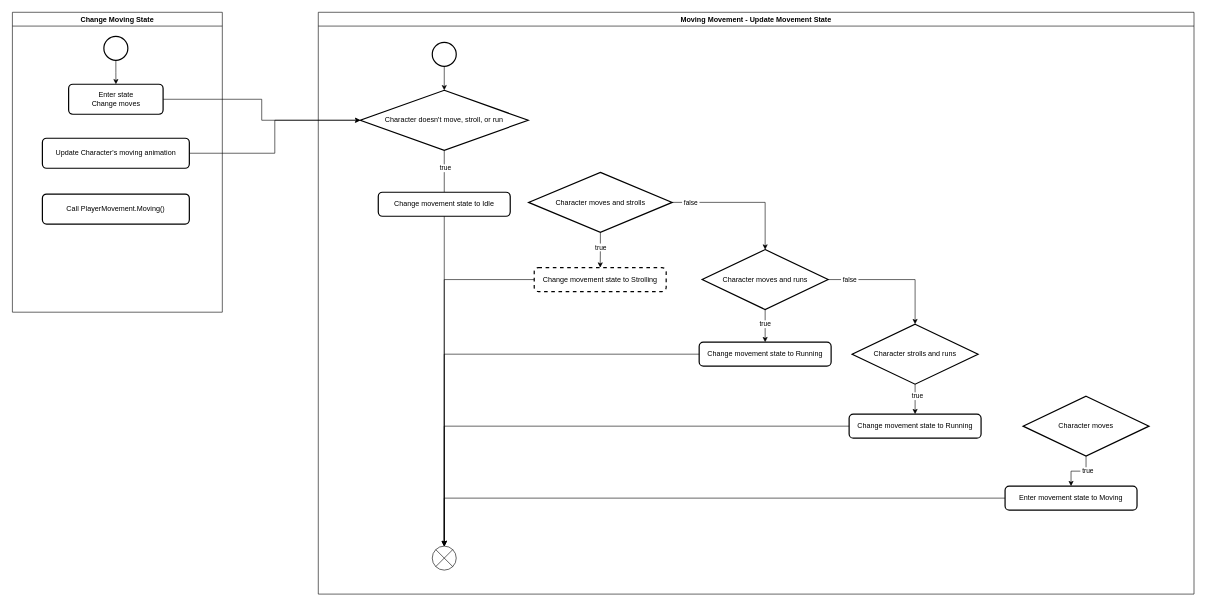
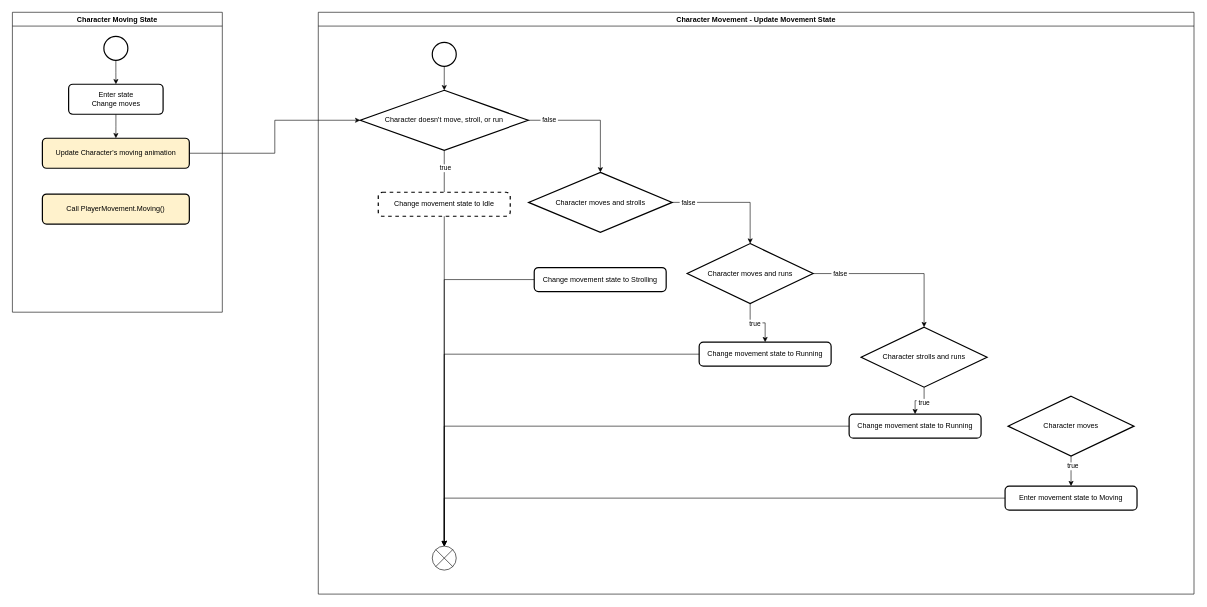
  <mxCell id="0" />
  <mxCell id="1" parent="0" />
- <mxCell id="2" value="Change Moving State" style="swimlane;whiteSpace=wrap;html=1;" parent="1" vertex="1"><mxGeometry x="20" y="20" width="350" height="500" as="geometry" /></mxCell>
+ <mxCell id="2" value="Character Moving State" style="swimlane;whiteSpace=wrap;html=1;" parent="1" vertex="1"><mxGeometry x="20" y="20" width="350" height="500" as="geometry" /></mxCell>
  <mxCell id="3" style="edgeStyle=orthogonalEdgeStyle;rounded=0;orthogonalLoop=1;jettySize=auto;html=1;" parent="2" source="4" target="6" edge="1"><mxGeometry relative="1" as="geometry" /></mxCell>
  <mxCell id="4" value="" style="strokeWidth=2;html=1;shape=mxgraph.flowchart.start_2;whiteSpace=wrap;" parent="2" vertex="1"><mxGeometry x="152.5" y="40" width="40" height="40" as="geometry" /></mxCell>
- <mxCell id="5" style="edgeStyle=orthogonalEdgeStyle;rounded=0;orthogonalLoop=1;jettySize=auto;html=1;" parent="2" source="6" target="17" edge="1"><mxGeometry relative="1" as="geometry" /></mxCell>
+ <mxCell id="5" style="edgeStyle=orthogonalEdgeStyle;rounded=0;orthogonalLoop=1;jettySize=auto;html=1;" parent="2" source="6" target="8" edge="1"><mxGeometry relative="1" as="geometry" /></mxCell>
  <mxCell id="6" value="Enter state&lt;div&gt;Change moves&lt;/div&gt;" style="rounded=1;whiteSpace=wrap;html=1;absoluteArcSize=1;arcSize=14;strokeWidth=2;" parent="2" vertex="1"><mxGeometry x="93.75" y="120" width="157.5" height="50" as="geometry" /></mxCell>
  <mxCell id="7" value="" style="edgeStyle=orthogonalEdgeStyle;rounded=0;orthogonalLoop=1;jettySize=auto;html=1;" parent="2" source="8" target="17" edge="1"><mxGeometry relative="1" as="geometry" /></mxCell>
- <mxCell id="8" value="Update Character's moving animation" style="rounded=1;whiteSpace=wrap;html=1;absoluteArcSize=1;arcSize=14;strokeWidth=2;" parent="2" vertex="1"><mxGeometry x="50" y="210" width="245" height="50" as="geometry" /></mxCell>
- <mxCell id="9" value="Call PlayerMovement.Moving()" style="rounded=1;whiteSpace=wrap;html=1;absoluteArcSize=1;arcSize=14;strokeWidth=2;" parent="2" vertex="1"><mxGeometry x="50" y="303" width="245" height="50" as="geometry" /></mxCell>
- <mxCell id="10" value="Moving Movement - Update Movement State" style="swimlane;whiteSpace=wrap;html=1;" vertex="1" parent="1"><mxGeometry x="530" y="20" width="1460" height="970" as="geometry" /></mxCell>
+ <mxCell id="8" value="Update Character's moving animation" style="rounded=1;whiteSpace=wrap;html=1;absoluteArcSize=1;arcSize=14;strokeWidth=2;fillColor=#fff2cc;" parent="2" vertex="1"><mxGeometry x="50" y="210" width="245" height="50" as="geometry" /></mxCell>
+ <mxCell id="9" value="Call PlayerMovement.Moving()" style="rounded=1;whiteSpace=wrap;html=1;absoluteArcSize=1;arcSize=14;strokeWidth=2;fillColor=#fff2cc;" parent="2" vertex="1"><mxGeometry x="50" y="303" width="245" height="50" as="geometry" /></mxCell>
+ <mxCell id="10" value="Character Movement - Update Movement State" style="swimlane;whiteSpace=wrap;html=1;" vertex="1" parent="1"><mxGeometry x="530" y="20" width="1460" height="970" as="geometry" /></mxCell>
  <mxCell id="11" style="edgeStyle=orthogonalEdgeStyle;rounded=0;orthogonalLoop=1;jettySize=auto;html=1;" edge="1" parent="10" source="12" target="17"><mxGeometry relative="1" as="geometry"><mxPoint x="210.1" y="130" as="targetPoint" /></mxGeometry></mxCell>
  <mxCell id="12" value="" style="strokeWidth=2;html=1;shape=mxgraph.flowchart.start_2;whiteSpace=wrap;" vertex="1" parent="10"><mxGeometry x="190" y="50" width="40" height="40" as="geometry" /></mxCell>
  <mxCell id="13" style="edgeStyle=orthogonalEdgeStyle;rounded=0;orthogonalLoop=1;jettySize=auto;html=1;endArrow=none;" edge="1" parent="10" source="17" target="18"><mxGeometry relative="1" as="geometry" /></mxCell>
  <mxCell id="14" value="&amp;nbsp;true&amp;nbsp;" style="edgeLabel;html=1;align=center;verticalAlign=middle;resizable=0;points=[];" vertex="1" connectable="0" parent="13"><mxGeometry x="-0.171" y="1" relative="1" as="geometry"><mxPoint as="offset" /></mxGeometry></mxCell>
+ <mxCell id="15" value="" style="edgeStyle=orthogonalEdgeStyle;rounded=0;orthogonalLoop=1;jettySize=auto;html=1;" edge="1" parent="10" source="17" target="23"><mxGeometry relative="1" as="geometry" /></mxCell>
+ <mxCell id="16" value="&amp;nbsp;false&amp;nbsp;" style="edgeLabel;html=1;align=center;verticalAlign=middle;resizable=0;points=[];" vertex="1" connectable="0" parent="15"><mxGeometry x="-0.675" y="2" relative="1" as="geometry"><mxPoint as="offset" /></mxGeometry></mxCell>
  <mxCell id="17" value="Character doesn't move, stroll, or run" style="strokeWidth=2;html=1;shape=mxgraph.flowchart.decision;whiteSpace=wrap;" vertex="1" parent="10"><mxGeometry x="70" y="130" width="280" height="100" as="geometry" /></mxCell>
- <mxCell id="18" value="Change movement state to Idle" style="rounded=1;whiteSpace=wrap;html=1;absoluteArcSize=1;arcSize=14;strokeWidth=2;" vertex="1" parent="10"><mxGeometry x="100" y="300" width="220" height="40" as="geometry" /></mxCell>
- <mxCell id="19" style="edgeStyle=orthogonalEdgeStyle;rounded=0;orthogonalLoop=1;jettySize=auto;html=1;" edge="1" parent="10" source="23" target="24"><mxGeometry relative="1" as="geometry" /></mxCell>
- <mxCell id="20" value="&amp;nbsp;true&amp;nbsp;" style="edgeLabel;html=1;align=center;verticalAlign=middle;resizable=0;points=[];" vertex="1" connectable="0" parent="19"><mxGeometry x="-0.139" y="3" relative="1" as="geometry"><mxPoint x="-3" as="offset" /></mxGeometry></mxCell>
+ <mxCell id="18" value="Change movement state to Idle" style="rounded=1;whiteSpace=wrap;html=1;absoluteArcSize=1;arcSize=14;strokeWidth=2;dashed=1;" vertex="1" parent="10"><mxGeometry x="100" y="300" width="220" height="40" as="geometry" /></mxCell>
  <mxCell id="21" value="" style="edgeStyle=orthogonalEdgeStyle;rounded=0;orthogonalLoop=1;jettySize=auto;html=1;" edge="1" parent="10" source="23" target="29"><mxGeometry relative="1" as="geometry" /></mxCell>
  <mxCell id="22" value="&amp;nbsp;false&amp;nbsp;" style="edgeLabel;html=1;align=center;verticalAlign=middle;resizable=0;points=[];" vertex="1" connectable="0" parent="21"><mxGeometry x="-0.741" relative="1" as="geometry"><mxPoint as="offset" /></mxGeometry></mxCell>
  <mxCell id="23" value="Character moves and strolls" style="strokeWidth=2;html=1;shape=mxgraph.flowchart.decision;whiteSpace=wrap;" vertex="1" parent="10"><mxGeometry x="350.59" y="266.94" width="239.41" height="100" as="geometry" /></mxCell>
- <mxCell id="24" value="Change movement state to Strolling" style="rounded=1;whiteSpace=wrap;html=1;absoluteArcSize=1;arcSize=14;strokeWidth=2;dashed=1;" vertex="1" parent="10"><mxGeometry x="360" y="425.59" width="220" height="40" as="geometry" /></mxCell>
+ <mxCell id="24" value="Change movement state to Strolling" style="rounded=1;whiteSpace=wrap;html=1;absoluteArcSize=1;arcSize=14;strokeWidth=2;" vertex="1" parent="10"><mxGeometry x="360" y="425.59" width="220" height="40" as="geometry" /></mxCell>
  <mxCell id="25" style="edgeStyle=orthogonalEdgeStyle;rounded=0;orthogonalLoop=1;jettySize=auto;html=1;" edge="1" parent="10" source="29" target="30"><mxGeometry relative="1" as="geometry" /></mxCell>
  <mxCell id="26" value="&amp;nbsp;true&amp;nbsp;" style="edgeLabel;html=1;align=center;verticalAlign=middle;resizable=0;points=[];" vertex="1" connectable="0" parent="25"><mxGeometry x="-0.1" y="-1" relative="1" as="geometry"><mxPoint as="offset" /></mxGeometry></mxCell>
  <mxCell id="27" value="" style="edgeStyle=orthogonalEdgeStyle;rounded=0;orthogonalLoop=1;jettySize=auto;html=1;" edge="1" parent="10" source="29" target="33"><mxGeometry relative="1" as="geometry" /></mxCell>
  <mxCell id="28" value="&amp;nbsp;false&amp;nbsp;" style="edgeLabel;html=1;align=center;verticalAlign=middle;resizable=0;points=[];" vertex="1" connectable="0" parent="27"><mxGeometry x="-0.672" relative="1" as="geometry"><mxPoint x="-1" as="offset" /></mxGeometry></mxCell>
- <mxCell id="29" value="Character moves and runs" style="strokeWidth=2;html=1;shape=mxgraph.flowchart.decision;whiteSpace=wrap;" vertex="1" parent="10"><mxGeometry x="640" y="395.59" width="210" height="100" as="geometry" /></mxCell>
+ <mxCell id="29" value="Character moves and runs" style="strokeWidth=2;html=1;shape=mxgraph.flowchart.decision;whiteSpace=wrap;" vertex="1" parent="10"><mxGeometry x="615" y="385.59" width="210" height="100" as="geometry" /></mxCell>
  <mxCell id="30" value="Change movement state to Running" style="rounded=1;whiteSpace=wrap;html=1;absoluteArcSize=1;arcSize=14;strokeWidth=2;" vertex="1" parent="10"><mxGeometry x="635" y="550" width="220" height="40" as="geometry" /></mxCell>
  <mxCell id="31" style="edgeStyle=orthogonalEdgeStyle;rounded=0;orthogonalLoop=1;jettySize=auto;html=1;" edge="1" parent="10" source="33" target="34"><mxGeometry relative="1" as="geometry" /></mxCell>
  <mxCell id="32" value="&amp;nbsp;true&amp;nbsp;" style="edgeLabel;html=1;align=center;verticalAlign=middle;resizable=0;points=[];" vertex="1" connectable="0" parent="31"><mxGeometry x="-0.235" y="3" relative="1" as="geometry"><mxPoint as="offset" /></mxGeometry></mxCell>
- <mxCell id="33" value="Character strolls and runs" style="strokeWidth=2;html=1;shape=mxgraph.flowchart.decision;whiteSpace=wrap;" vertex="1" parent="10"><mxGeometry x="890" y="520" width="210" height="100" as="geometry" /></mxCell>
+ <mxCell id="33" value="Character strolls and runs" style="strokeWidth=2;html=1;shape=mxgraph.flowchart.decision;whiteSpace=wrap;" vertex="1" parent="10"><mxGeometry x="905" y="525" width="210" height="100" as="geometry" /></mxCell>
  <mxCell id="34" value="Change movement state to Running" style="rounded=1;whiteSpace=wrap;html=1;absoluteArcSize=1;arcSize=14;strokeWidth=2;" vertex="1" parent="10"><mxGeometry x="885" y="670" width="220" height="40" as="geometry" /></mxCell>
  <mxCell id="35" value="" style="verticalLabelPosition=bottom;verticalAlign=top;html=1;shape=mxgraph.flowchart.or;aspect=fixed;" vertex="1" parent="10"><mxGeometry x="190" y="890" width="40" height="40" as="geometry" /></mxCell>
  <mxCell id="36" style="edgeStyle=orthogonalEdgeStyle;rounded=0;orthogonalLoop=1;jettySize=auto;html=1;" edge="1" parent="10" source="18" target="35"><mxGeometry relative="1" as="geometry" /></mxCell>
  <mxCell id="37" style="edgeStyle=orthogonalEdgeStyle;rounded=0;orthogonalLoop=1;jettySize=auto;html=1;" edge="1" parent="10" source="24" target="35"><mxGeometry relative="1" as="geometry" /></mxCell>
  <mxCell id="38" style="edgeStyle=orthogonalEdgeStyle;rounded=0;orthogonalLoop=1;jettySize=auto;html=1;" edge="1" parent="10" source="30" target="35"><mxGeometry relative="1" as="geometry" /></mxCell>
  <mxCell id="39" style="edgeStyle=orthogonalEdgeStyle;rounded=0;orthogonalLoop=1;jettySize=auto;html=1;" edge="1" parent="10" source="34" target="35"><mxGeometry relative="1" as="geometry" /></mxCell>
  <mxCell id="40" style="edgeStyle=orthogonalEdgeStyle;rounded=0;orthogonalLoop=1;jettySize=auto;html=1;" edge="1" parent="10" source="42" target="44"><mxGeometry relative="1" as="geometry" /></mxCell>
  <mxCell id="41" value="&amp;nbsp;true&amp;nbsp;" style="edgeLabel;html=1;align=center;verticalAlign=middle;resizable=0;points=[];" vertex="1" connectable="0" parent="40"><mxGeometry x="-0.353" y="2" relative="1" as="geometry"><mxPoint as="offset" /></mxGeometry></mxCell>
- <mxCell id="42" value="Character moves" style="strokeWidth=2;html=1;shape=mxgraph.flowchart.decision;whiteSpace=wrap;" vertex="1" parent="10"><mxGeometry x="1175" y="640" width="210" height="100" as="geometry" /></mxCell>
+ <mxCell id="42" value="Character moves" style="strokeWidth=2;html=1;shape=mxgraph.flowchart.decision;whiteSpace=wrap;" vertex="1" parent="10"><mxGeometry x="1150" y="640" width="210" height="100" as="geometry" /></mxCell>
  <mxCell id="43" style="edgeStyle=orthogonalEdgeStyle;rounded=0;orthogonalLoop=1;jettySize=auto;html=1;" edge="1" parent="10" source="44" target="35"><mxGeometry relative="1" as="geometry" /></mxCell>
  <mxCell id="44" value="Enter movement state to Moving" style="rounded=1;whiteSpace=wrap;html=1;absoluteArcSize=1;arcSize=14;strokeWidth=2;" vertex="1" parent="10"><mxGeometry x="1145" y="790" width="220" height="40" as="geometry" /></mxCell>
